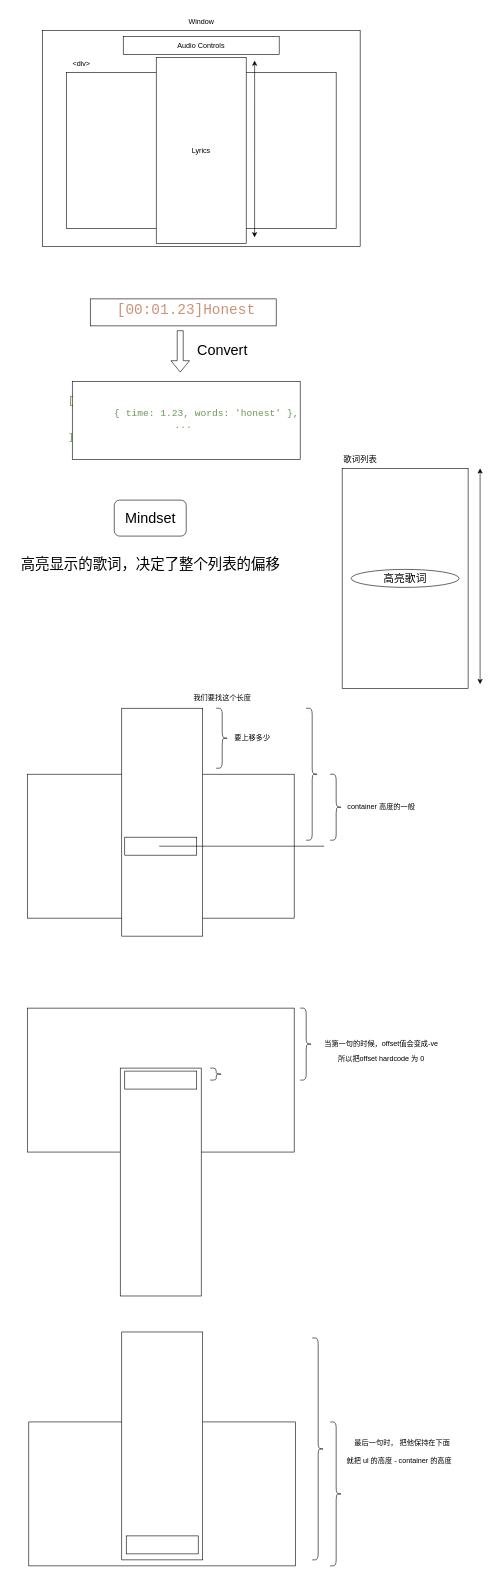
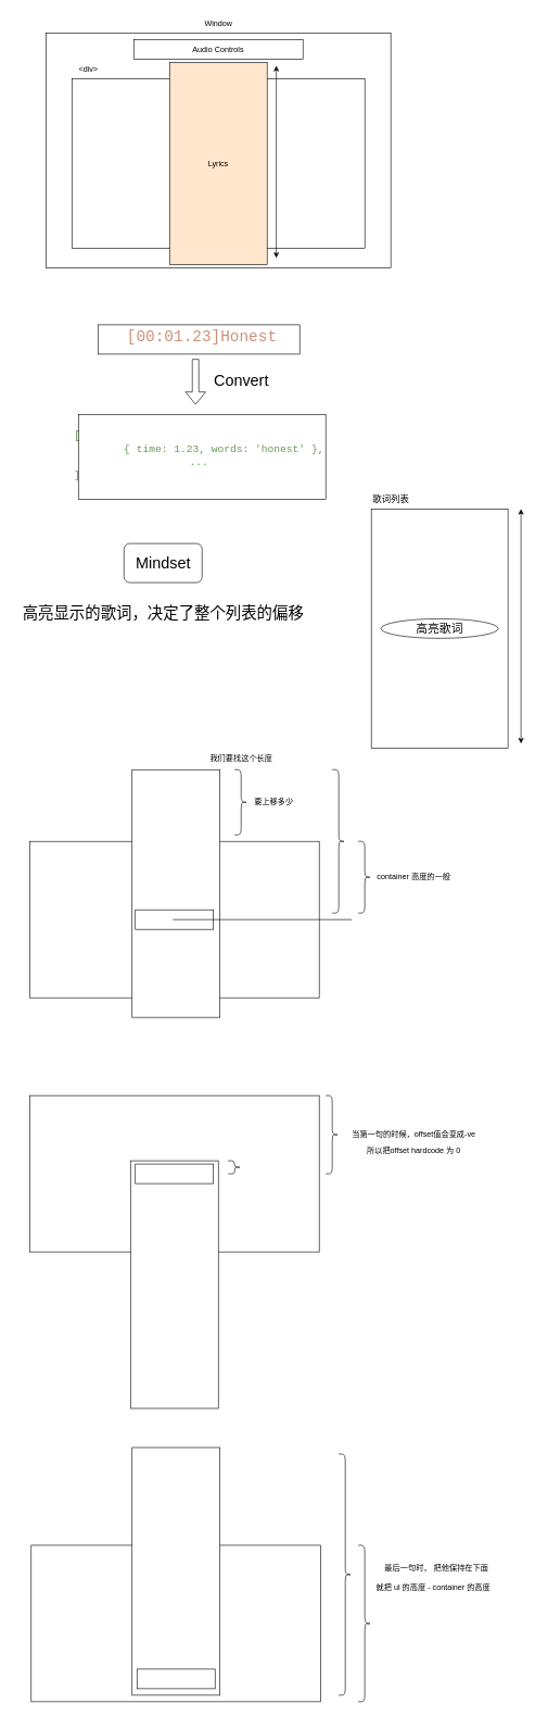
  <mxCell id="0" />
  <mxCell id="1" parent="0" />
  <mxCell id="2" value="" style="rounded=0;whiteSpace=wrap;html=1;" vertex="1" parent="1"><mxGeometry x="70" y="50" width="530" height="360" as="geometry" /></mxCell>
  <mxCell id="3" value="Audio Controls" style="whiteSpace=wrap;html=1;rounded=0;" vertex="1" parent="1"><mxGeometry x="205" y="60" width="260" height="30" as="geometry" /></mxCell>
  <mxCell id="4" value="Window" style="text;html=1;align=center;verticalAlign=middle;resizable=0;points=[];autosize=1;strokeColor=none;fillColor=none;" vertex="1" parent="1"><mxGeometry x="300" y="20" width="70" height="30" as="geometry" /></mxCell>
  <mxCell id="5" value="" style="rounded=0;whiteSpace=wrap;html=1;" vertex="1" parent="1"><mxGeometry x="110" y="120" width="450" height="260" as="geometry" /></mxCell>
  <mxCell id="6" value="&amp;lt;div&amp;gt;" style="text;html=1;align=center;verticalAlign=middle;resizable=0;points=[];autosize=1;strokeColor=none;fillColor=none;" vertex="1" parent="1"><mxGeometry x="110" y="90" width="50" height="30" as="geometry" /></mxCell>
- <mxCell id="7" value="Lyrics" style="rounded=0;whiteSpace=wrap;html=1;" vertex="1" parent="1"><mxGeometry x="260" y="95" width="150" height="310" as="geometry" /></mxCell>
+ <mxCell id="7" value="Lyrics" style="rounded=0;whiteSpace=wrap;html=1;fillColor=#ffe6cc;" vertex="1" parent="1"><mxGeometry x="260" y="95" width="150" height="310" as="geometry" /></mxCell>
  <mxCell id="8" value="" style="endArrow=classic;startArrow=classic;html=1;entryX=0.668;entryY=0.139;entryDx=0;entryDy=0;entryPerimeter=0;" edge="1" parent="1" target="2"><mxGeometry width="50" height="50" relative="1" as="geometry"><mxPoint x="424" y="394.95" as="sourcePoint" /><mxPoint x="424.04" y="220" as="targetPoint" /></mxGeometry></mxCell>
  <mxCell id="9" value="&lt;div style=&quot;color: rgb(204, 204, 204); font-family: Consolas, &amp;quot;Courier New&amp;quot;, monospace; font-weight: normal; line-height: 19px; white-space: pre;&quot;&gt;&lt;div style=&quot;&quot;&gt;&lt;span style=&quot;color: rgb(206, 145, 120);&quot;&gt;&lt;font style=&quot;font-size: 24px;&quot;&gt;[00:01.23]Honest&lt;/font&gt;&lt;/span&gt;&lt;/div&gt;&lt;/div&gt;" style="text;whiteSpace=wrap;html=1;align=center;" vertex="1" parent="1"><mxGeometry x="130" y="500" width="360" height="40" as="geometry" /></mxCell>
  <mxCell id="10" value="" style="rounded=0;whiteSpace=wrap;html=1;fillColor=none;" vertex="1" parent="1"><mxGeometry x="150" y="497.5" width="310" height="45" as="geometry" /></mxCell>
  <mxCell id="11" value="" style="shape=flexArrow;endArrow=classic;html=1;" edge="1" parent="1"><mxGeometry width="50" height="50" relative="1" as="geometry"><mxPoint x="300" y="550" as="sourcePoint" /><mxPoint x="300" y="620" as="targetPoint" /><Array as="points" /></mxGeometry></mxCell>
  <mxCell id="12" value="&lt;div style=&quot;color: rgb(204, 204, 204); font-family: Consolas, &amp;quot;Courier New&amp;quot;, monospace; line-height: 19px; white-space-collapse: preserve;&quot;&gt;&lt;div style=&quot;text-align: left;&quot;&gt;&lt;span style=&quot;color: rgb(106, 153, 85);&quot;&gt;&lt;font style=&quot;font-size: 18px;&quot;&gt;[&lt;/font&gt;&lt;/span&gt;&lt;/div&gt;&lt;div style=&quot;&quot;&gt;&lt;span style=&quot;color: rgb(106, 153, 85);&quot;&gt;&lt;font size=&quot;3&quot;&gt;&lt;span style=&quot;white-space: pre;&quot;&gt;&#09;&lt;/span&gt;{ time: 1.23, words: 'honest' },&lt;/font&gt;&lt;/span&gt;&lt;/div&gt;&lt;div style=&quot;&quot;&gt;&lt;span style=&quot;color: rgb(106, 153, 85);&quot;&gt;&lt;font size=&quot;3&quot;&gt;...&lt;/font&gt;&lt;/span&gt;&lt;/div&gt;&lt;div style=&quot;text-align: left;&quot;&gt;&lt;span style=&quot;color: rgb(106, 153, 85);&quot;&gt;&lt;font size=&quot;3&quot;&gt;]&lt;/font&gt;&lt;/span&gt;&lt;/div&gt;&lt;/div&gt;" style="text;html=1;align=center;verticalAlign=middle;resizable=0;points=[];autosize=1;strokeColor=none;fillColor=none;" vertex="1" parent="1"><mxGeometry x="115" y="650" width="380" height="100" as="geometry" /></mxCell>
  <mxCell id="13" value="" style="rounded=0;whiteSpace=wrap;html=1;fillColor=none;" vertex="1" parent="1"><mxGeometry x="120" y="635" width="380" height="130" as="geometry" /></mxCell>
  <mxCell id="14" value="&lt;font style=&quot;font-size: 24px;&quot;&gt;Convert&lt;/font&gt;" style="text;html=1;align=center;verticalAlign=middle;resizable=0;points=[];autosize=1;strokeColor=none;fillColor=none;" vertex="1" parent="1"><mxGeometry x="315" y="563" width="110" height="40" as="geometry" /></mxCell>
  <mxCell id="15" value="&lt;font style=&quot;font-size: 24px;&quot;&gt;Mindset&lt;/font&gt;" style="text;html=1;align=center;verticalAlign=middle;resizable=0;points=[];autosize=1;strokeColor=none;fillColor=none;" vertex="1" parent="1"><mxGeometry x="195" y="843" width="110" height="40" as="geometry" /></mxCell>
  <mxCell id="16" value="" style="rounded=1;whiteSpace=wrap;html=1;fillColor=none;" vertex="1" parent="1"><mxGeometry x="190" y="833" width="120" height="60" as="geometry" /></mxCell>
  <mxCell id="17" value="&lt;font style=&quot;font-size: 24px;&quot;&gt;高亮显示的歌词，决定了整个列表的偏移&lt;/font&gt;" style="text;html=1;align=center;verticalAlign=middle;resizable=0;points=[];autosize=1;strokeColor=none;fillColor=none;" vertex="1" parent="1"><mxGeometry x="20" y="920" width="460" height="40" as="geometry" /></mxCell>
  <mxCell id="18" value="" style="rounded=0;whiteSpace=wrap;html=1;" vertex="1" parent="1"><mxGeometry x="570" y="780" width="210" height="367" as="geometry" /></mxCell>
  <mxCell id="19" value="&lt;font style=&quot;font-size: 18px;&quot;&gt;高亮歌词&lt;/font&gt;" style="ellipse;whiteSpace=wrap;html=1;" vertex="1" parent="1"><mxGeometry x="585" y="948.5" width="180" height="30" as="geometry" /></mxCell>
  <mxCell id="20" value="" style="endArrow=classic;startArrow=classic;html=1;" edge="1" parent="1"><mxGeometry width="50" height="50" relative="1" as="geometry"><mxPoint x="800" y="1140" as="sourcePoint" /><mxPoint x="800" y="780" as="targetPoint" /></mxGeometry></mxCell>
  <mxCell id="21" value="&lt;font style=&quot;font-size: 14px;&quot;&gt;歌词列表&lt;/font&gt;" style="text;html=1;align=center;verticalAlign=middle;resizable=0;points=[];autosize=1;strokeColor=none;fillColor=none;" vertex="1" parent="1"><mxGeometry x="560" y="750" width="80" height="30" as="geometry" /></mxCell>
  <mxCell id="22" value="" style="rounded=0;whiteSpace=wrap;html=1;" vertex="1" parent="1"><mxGeometry x="45" y="1290" width="445" height="240" as="geometry" /></mxCell>
  <mxCell id="23" value="" style="rounded=0;whiteSpace=wrap;html=1;" vertex="1" parent="1"><mxGeometry x="202.5" y="1180" width="135" height="380" as="geometry" /></mxCell>
  <mxCell id="24" value="" style="rounded=0;whiteSpace=wrap;html=1;" vertex="1" parent="1"><mxGeometry x="207.5" y="1395" width="120" height="30" as="geometry" /></mxCell>
  <mxCell id="25" value="" style="shape=curlyBracket;whiteSpace=wrap;html=1;rounded=1;flipH=1;labelPosition=right;verticalLabelPosition=middle;align=left;verticalAlign=middle;" vertex="1" parent="1"><mxGeometry x="360" y="1180" width="20" height="100" as="geometry" /></mxCell>
  <mxCell id="26" value="" style="shape=curlyBracket;whiteSpace=wrap;html=1;rounded=1;flipH=1;labelPosition=right;verticalLabelPosition=middle;align=left;verticalAlign=middle;" vertex="1" parent="1"><mxGeometry x="510" y="1180" width="20" height="220" as="geometry" /></mxCell>
  <mxCell id="27" value="" style="endArrow=none;html=1;" edge="1" parent="1"><mxGeometry width="50" height="50" relative="1" as="geometry"><mxPoint x="265" y="1410" as="sourcePoint" /><mxPoint x="540" y="1410" as="targetPoint" /></mxGeometry></mxCell>
  <mxCell id="28" value="" style="shape=curlyBracket;whiteSpace=wrap;html=1;rounded=1;flipH=1;labelPosition=right;verticalLabelPosition=middle;align=left;verticalAlign=middle;" vertex="1" parent="1"><mxGeometry x="550" y="1290" width="20" height="110" as="geometry" /></mxCell>
  <mxCell id="29" value="我们要找这个长度" style="text;html=1;align=center;verticalAlign=middle;resizable=0;points=[];autosize=1;strokeColor=none;fillColor=none;" vertex="1" parent="1"><mxGeometry x="310" y="1147" width="120" height="30" as="geometry" /></mxCell>
  <mxCell id="30" value="要上移多少" style="text;html=1;align=center;verticalAlign=middle;resizable=0;points=[];autosize=1;strokeColor=none;fillColor=none;" vertex="1" parent="1"><mxGeometry x="380" y="1215" width="80" height="30" as="geometry" /></mxCell>
  <mxCell id="31" value="" style="rounded=0;whiteSpace=wrap;html=1;" vertex="1" parent="1"><mxGeometry x="45" y="1680" width="445" height="240" as="geometry" /></mxCell>
  <mxCell id="32" value="" style="rounded=0;whiteSpace=wrap;html=1;" vertex="1" parent="1"><mxGeometry x="200" y="1780" width="135" height="380" as="geometry" /></mxCell>
  <mxCell id="33" value="" style="rounded=0;whiteSpace=wrap;html=1;" vertex="1" parent="1"><mxGeometry x="207.5" y="1785" width="120" height="30" as="geometry" /></mxCell>
  <mxCell id="34" value="" style="shape=curlyBracket;whiteSpace=wrap;html=1;rounded=1;flipH=1;labelPosition=right;verticalLabelPosition=middle;align=left;verticalAlign=middle;" vertex="1" parent="1"><mxGeometry x="350" y="1780" width="20" height="20" as="geometry" /></mxCell>
  <mxCell id="35" value="" style="shape=curlyBracket;whiteSpace=wrap;html=1;rounded=1;flipH=1;labelPosition=right;verticalLabelPosition=middle;align=left;verticalAlign=middle;" vertex="1" parent="1"><mxGeometry x="500" y="1680" width="20" height="120" as="geometry" /></mxCell>
  <mxCell id="36" value="container 高度的一般" style="text;html=1;align=center;verticalAlign=middle;resizable=0;points=[];autosize=1;strokeColor=none;fillColor=none;" vertex="1" parent="1"><mxGeometry x="570" y="1330" width="130" height="30" as="geometry" /></mxCell>
  <mxCell id="37" value="当第一句的时候，offset值会变成-ve" style="text;html=1;align=center;verticalAlign=middle;resizable=0;points=[];autosize=1;strokeColor=none;fillColor=none;" vertex="1" parent="1"><mxGeometry x="530" y="1725" width="210" height="30" as="geometry" /></mxCell>
  <mxCell id="38" value="所以把offset hardcode 为 0" style="text;html=1;align=center;verticalAlign=middle;resizable=0;points=[];autosize=1;strokeColor=none;fillColor=none;" vertex="1" parent="1"><mxGeometry x="550" y="1750" width="170" height="30" as="geometry" /></mxCell>
  <mxCell id="39" value="" style="rounded=0;whiteSpace=wrap;html=1;" vertex="1" parent="1"><mxGeometry x="47.5" y="2370" width="445" height="240" as="geometry" /></mxCell>
  <mxCell id="40" value="" style="rounded=0;whiteSpace=wrap;html=1;" vertex="1" parent="1"><mxGeometry x="202.5" y="2220" width="135" height="380" as="geometry" /></mxCell>
  <mxCell id="41" value="" style="rounded=0;whiteSpace=wrap;html=1;" vertex="1" parent="1"><mxGeometry x="210" y="2560" width="120" height="30" as="geometry" /></mxCell>
  <mxCell id="42" value="" style="shape=curlyBracket;whiteSpace=wrap;html=1;rounded=1;flipH=1;labelPosition=right;verticalLabelPosition=middle;align=left;verticalAlign=middle;" vertex="1" parent="1"><mxGeometry x="520" y="2230" width="20" height="370" as="geometry" /></mxCell>
  <mxCell id="43" value="" style="shape=curlyBracket;whiteSpace=wrap;html=1;rounded=1;flipH=1;labelPosition=right;verticalLabelPosition=middle;align=left;verticalAlign=middle;" vertex="1" parent="1"><mxGeometry x="550" y="2370" width="20" height="240" as="geometry" /></mxCell>
  <mxCell id="44" value="最后一句时， 把他保持在下面" style="text;html=1;align=center;verticalAlign=middle;resizable=0;points=[];autosize=1;strokeColor=none;fillColor=none;" vertex="1" parent="1"><mxGeometry x="580" y="2390" width="180" height="30" as="geometry" /></mxCell>
  <mxCell id="45" value="就把 ul 的高度 - container 的高度" style="text;html=1;align=center;verticalAlign=middle;resizable=0;points=[];autosize=1;strokeColor=none;fillColor=none;" vertex="1" parent="1"><mxGeometry x="565" y="2420" width="200" height="30" as="geometry" /></mxCell>
